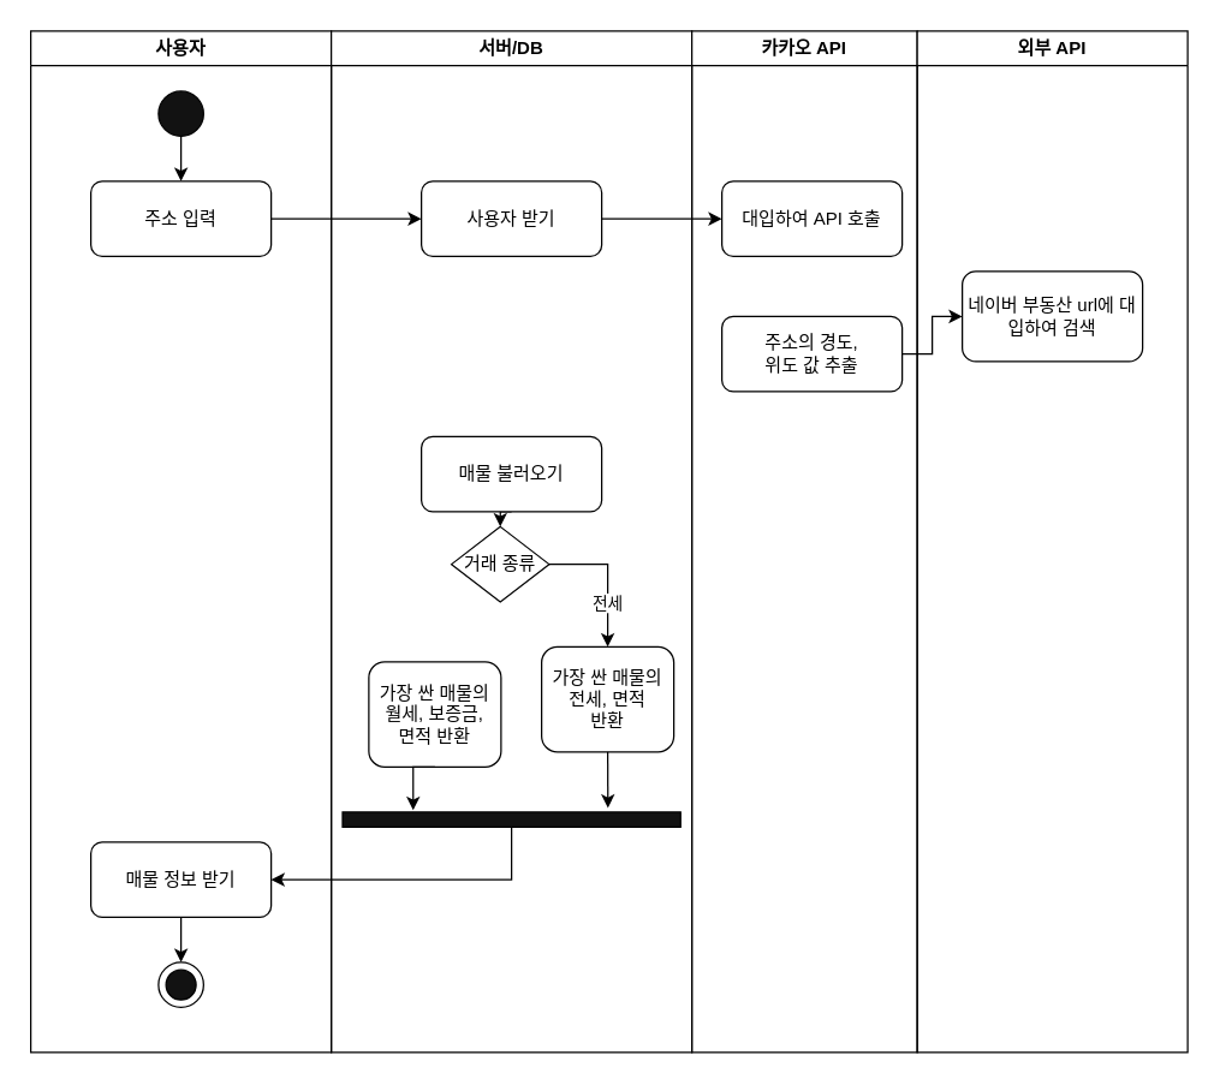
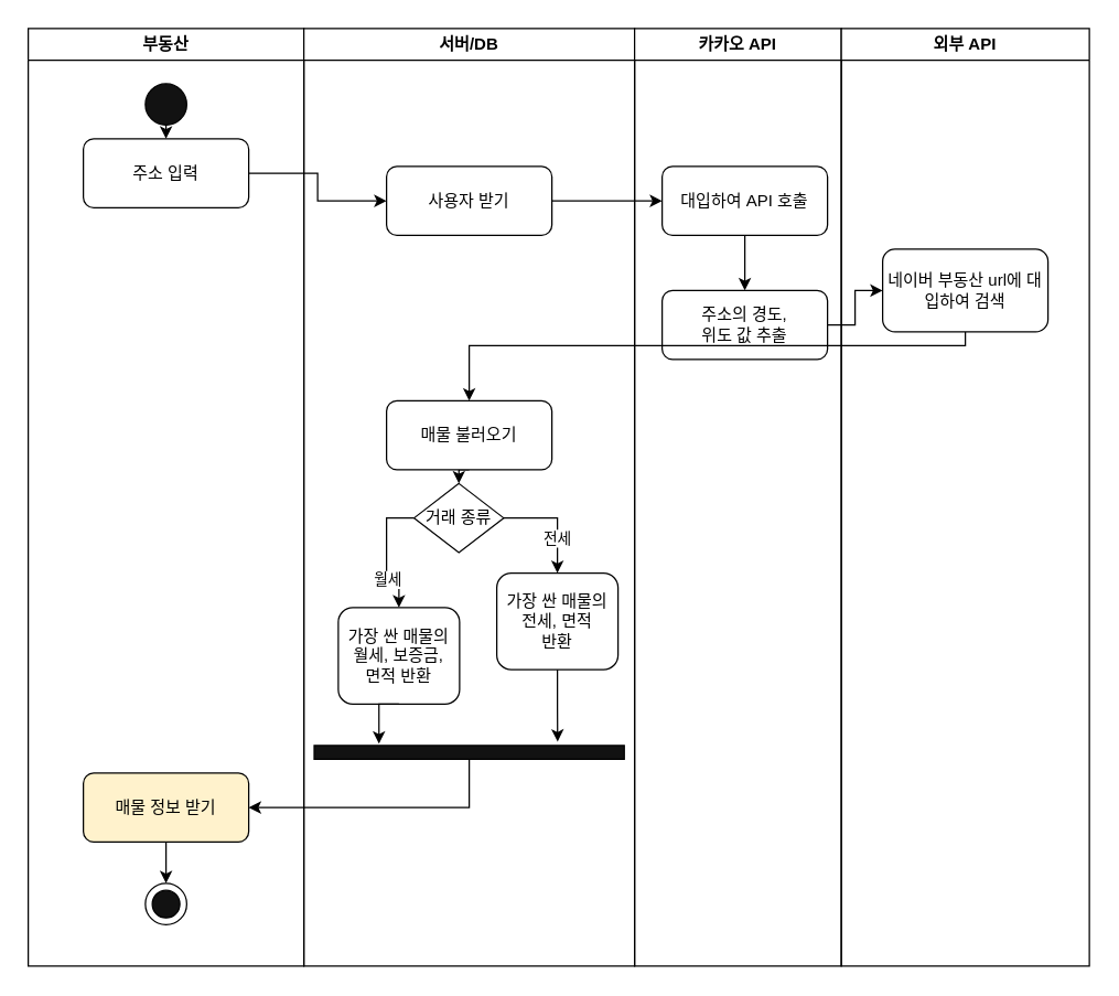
  <mxCell id="0" />
  <mxCell id="1" parent="0" />
  <mxCell id="2" style="edgeStyle=orthogonalEdgeStyle;rounded=0;orthogonalLoop=1;jettySize=auto;html=1;exitX=1;exitY=0.5;exitDx=0;exitDy=0;entryX=0;entryY=0.5;entryDx=0;entryDy=0;" edge="1" parent="1" source="22" target="4"><mxGeometry relative="1" as="geometry" /></mxCell>
  <mxCell id="3" style="edgeStyle=orthogonalEdgeStyle;rounded=0;orthogonalLoop=1;jettySize=auto;html=1;exitX=1;exitY=0.5;exitDx=0;exitDy=0;entryX=0;entryY=0.5;entryDx=0;entryDy=0;" edge="1" parent="1" source="4" target="28"><mxGeometry relative="1" as="geometry" /></mxCell>
  <mxCell id="4" value="사용자 받기" style="rounded=1;whiteSpace=wrap;html=1;" vertex="1" parent="1"><mxGeometry x="280" y="120" width="120" height="50" as="geometry" /></mxCell>
  <mxCell id="5" style="edgeStyle=orthogonalEdgeStyle;rounded=0;orthogonalLoop=1;jettySize=auto;html=1;exitX=1;exitY=0.5;exitDx=0;exitDy=0;entryX=0;entryY=0.5;entryDx=0;entryDy=0;" edge="1" parent="1" source="27" target="31"><mxGeometry relative="1" as="geometry" /></mxCell>
  <mxCell id="6" style="edgeStyle=orthogonalEdgeStyle;rounded=0;orthogonalLoop=1;jettySize=auto;html=1;exitX=0.5;exitY=1;exitDx=0;exitDy=0;entryX=0.5;entryY=0;entryDx=0;entryDy=0;" edge="1" parent="1" source="7" target="10"><mxGeometry relative="1" as="geometry" /></mxCell>
  <mxCell id="7" value="매물 불러오기" style="rounded=1;whiteSpace=wrap;html=1;" vertex="1" parent="1"><mxGeometry x="280" y="290" width="120" height="50" as="geometry" /></mxCell>
  <mxCell id="8" value="전세" style="edgeStyle=orthogonalEdgeStyle;rounded=0;orthogonalLoop=1;jettySize=auto;html=1;exitX=1;exitY=0.5;exitDx=0;exitDy=0;entryX=0.5;entryY=0;entryDx=0;entryDy=0;" edge="1" parent="1" source="10" target="11"><mxGeometry x="0.375" relative="1" as="geometry"><mxPoint as="offset" /></mxGeometry></mxCell>
+ <mxCell id="9" value="월세" style="edgeStyle=orthogonalEdgeStyle;rounded=0;orthogonalLoop=1;jettySize=auto;html=1;exitX=0;exitY=0.5;exitDx=0;exitDy=0;entryX=0.5;entryY=0;entryDx=0;entryDy=0;" edge="1" parent="1" source="10" target="14"><mxGeometry x="0.394" relative="1" as="geometry"><mxPoint as="offset" /></mxGeometry></mxCell>
  <mxCell id="10" value="거래 종류" style="rhombus;whiteSpace=wrap;html=1;" vertex="1" parent="1"><mxGeometry x="300" y="350" width="65" height="50" as="geometry" /></mxCell>
- <mxCell id="11" value="가장 싼 매물의 전세, 면적&lt;br&gt;반환" style="rounded=1;whiteSpace=wrap;html=1;" vertex="1" parent="1"><mxGeometry x="360" y="430" width="88" height="70" as="geometry" /></mxCell>
+ <mxCell id="11" value="가장 싼 매물의 전세, 면적&lt;br&gt;반환" style="rounded=1;whiteSpace=wrap;html=1;" vertex="1" parent="1"><mxGeometry x="360" y="415" width="88" height="70" as="geometry" /></mxCell>
  <mxCell id="12" style="edgeStyle=orthogonalEdgeStyle;rounded=0;orthogonalLoop=1;jettySize=auto;html=1;exitX=0.5;exitY=1;exitDx=0;exitDy=0;entryX=1;entryY=0.5;entryDx=0;entryDy=0;" edge="1" parent="1" source="13" target="20"><mxGeometry relative="1" as="geometry" /></mxCell>
  <mxCell id="13" value="" style="rounded=0;whiteSpace=wrap;html=1;fillColor=#121212;" vertex="1" parent="1"><mxGeometry x="227.5" y="540" width="225" height="10" as="geometry" /></mxCell>
  <mxCell id="14" value="가장 싼 매물의 월세, 보증금,&lt;br&gt;면적 반환" style="rounded=1;whiteSpace=wrap;html=1;" vertex="1" parent="1"><mxGeometry x="245" y="440" width="88" height="70" as="geometry" /></mxCell>
  <mxCell id="15" style="edgeStyle=orthogonalEdgeStyle;rounded=0;orthogonalLoop=1;jettySize=auto;html=1;exitX=0.5;exitY=1;exitDx=0;exitDy=0;entryX=0.209;entryY=-0.13;entryDx=0;entryDy=0;entryPerimeter=0;" edge="1" parent="1" source="14" target="13"><mxGeometry relative="1" as="geometry" /></mxCell>
  <mxCell id="16" style="edgeStyle=orthogonalEdgeStyle;rounded=0;orthogonalLoop=1;jettySize=auto;html=1;exitX=0.5;exitY=1;exitDx=0;exitDy=0;entryX=0.785;entryY=-0.278;entryDx=0;entryDy=0;entryPerimeter=0;" edge="1" parent="1" source="11" target="13"><mxGeometry relative="1" as="geometry" /></mxCell>
  <mxCell id="17" value="" style="ellipse;whiteSpace=wrap;html=1;aspect=fixed;" vertex="1" parent="1"><mxGeometry x="105" y="640" width="30" height="30" as="geometry" /></mxCell>
  <mxCell id="18" value="" style="ellipse;whiteSpace=wrap;html=1;aspect=fixed;fillColor=#121212;" vertex="1" parent="1"><mxGeometry x="110" y="645" width="20" height="20" as="geometry" /></mxCell>
  <mxCell id="19" style="edgeStyle=orthogonalEdgeStyle;rounded=0;orthogonalLoop=1;jettySize=auto;html=1;exitX=0.5;exitY=1;exitDx=0;exitDy=0;entryX=0.5;entryY=0;entryDx=0;entryDy=0;" edge="1" parent="1" source="20" target="17"><mxGeometry relative="1" as="geometry" /></mxCell>
- <mxCell id="20" value="매물 정보 받기" style="rounded=1;whiteSpace=wrap;html=1;" vertex="1" parent="1"><mxGeometry x="60" y="560" width="120" height="50" as="geometry" /></mxCell>
- <mxCell id="21" value="사용자" style="swimlane;whiteSpace=wrap;html=1;" vertex="1" parent="1"><mxGeometry x="20" y="20" width="200" height="680" as="geometry" /></mxCell>
- <mxCell id="22" value="주소 입력" style="rounded=1;whiteSpace=wrap;html=1;" vertex="1" parent="21"><mxGeometry x="40" y="100" width="120" height="50" as="geometry" /></mxCell>
+ <mxCell id="20" value="매물 정보 받기" style="rounded=1;whiteSpace=wrap;html=1;fillColor=#fff2cc;" vertex="1" parent="1"><mxGeometry x="60" y="560" width="120" height="50" as="geometry" /></mxCell>
+ <mxCell id="21" value="부동산" style="swimlane;whiteSpace=wrap;html=1;" vertex="1" parent="1"><mxGeometry x="20" y="20" width="200" height="680" as="geometry" /></mxCell>
+ <mxCell id="22" value="주소 입력" style="rounded=1;whiteSpace=wrap;html=1;" vertex="1" parent="21"><mxGeometry x="40" y="80" width="120" height="50" as="geometry" /></mxCell>
  <mxCell id="23" style="edgeStyle=orthogonalEdgeStyle;rounded=0;orthogonalLoop=1;jettySize=auto;html=1;exitX=0.5;exitY=1;exitDx=0;exitDy=0;entryX=0.5;entryY=0;entryDx=0;entryDy=0;" edge="1" parent="21" source="24" target="22"><mxGeometry relative="1" as="geometry" /></mxCell>
  <mxCell id="24" value="" style="ellipse;whiteSpace=wrap;html=1;aspect=fixed;fillColor=#121212;" vertex="1" parent="21"><mxGeometry x="85" y="40" width="30" height="30" as="geometry" /></mxCell>
  <mxCell id="25" value="서버/DB" style="swimlane;whiteSpace=wrap;html=1;" vertex="1" parent="1"><mxGeometry x="220" y="20" width="240" height="680" as="geometry" /></mxCell>
  <mxCell id="26" value="카카오 API" style="swimlane;whiteSpace=wrap;html=1;startSize=23;" vertex="1" parent="1"><mxGeometry x="460" y="20" width="150" height="680" as="geometry" /></mxCell>
  <mxCell id="27" value="주소의 경도, &lt;br&gt;위도 값 추출" style="rounded=1;whiteSpace=wrap;html=1;" vertex="1" parent="26"><mxGeometry x="20" y="190" width="120" height="50" as="geometry" /></mxCell>
  <mxCell id="28" value="대입하여 API 호출" style="rounded=1;whiteSpace=wrap;html=1;" vertex="1" parent="26"><mxGeometry x="20" y="100" width="120" height="50" as="geometry" /></mxCell>
+ <mxCell id="29" style="edgeStyle=orthogonalEdgeStyle;rounded=0;orthogonalLoop=1;jettySize=auto;html=1;exitX=0.5;exitY=1;exitDx=0;exitDy=0;entryX=0.5;entryY=0;entryDx=0;entryDy=0;" edge="1" parent="26" source="28" target="27"><mxGeometry relative="1" as="geometry" /></mxCell>
  <mxCell id="30" value="외부 API" style="swimlane;whiteSpace=wrap;html=1;" vertex="1" parent="1"><mxGeometry x="610" y="20" width="180" height="680" as="geometry" /></mxCell>
  <mxCell id="31" value="네이버 부동산 url에 대입하여 검색" style="rounded=1;whiteSpace=wrap;html=1;" vertex="1" parent="30"><mxGeometry x="30" y="160" width="120" height="60" as="geometry" /></mxCell>
+ <mxCell id="32" style="edgeStyle=orthogonalEdgeStyle;rounded=0;orthogonalLoop=1;jettySize=auto;html=1;exitX=0.5;exitY=1;exitDx=0;exitDy=0;entryX=0.5;entryY=0;entryDx=0;entryDy=0;" edge="1" parent="1" source="31" target="7"><mxGeometry relative="1" as="geometry"><Array as="points"><mxPoint x="700" y="250" /><mxPoint x="340" y="250" /></Array></mxGeometry></mxCell>
